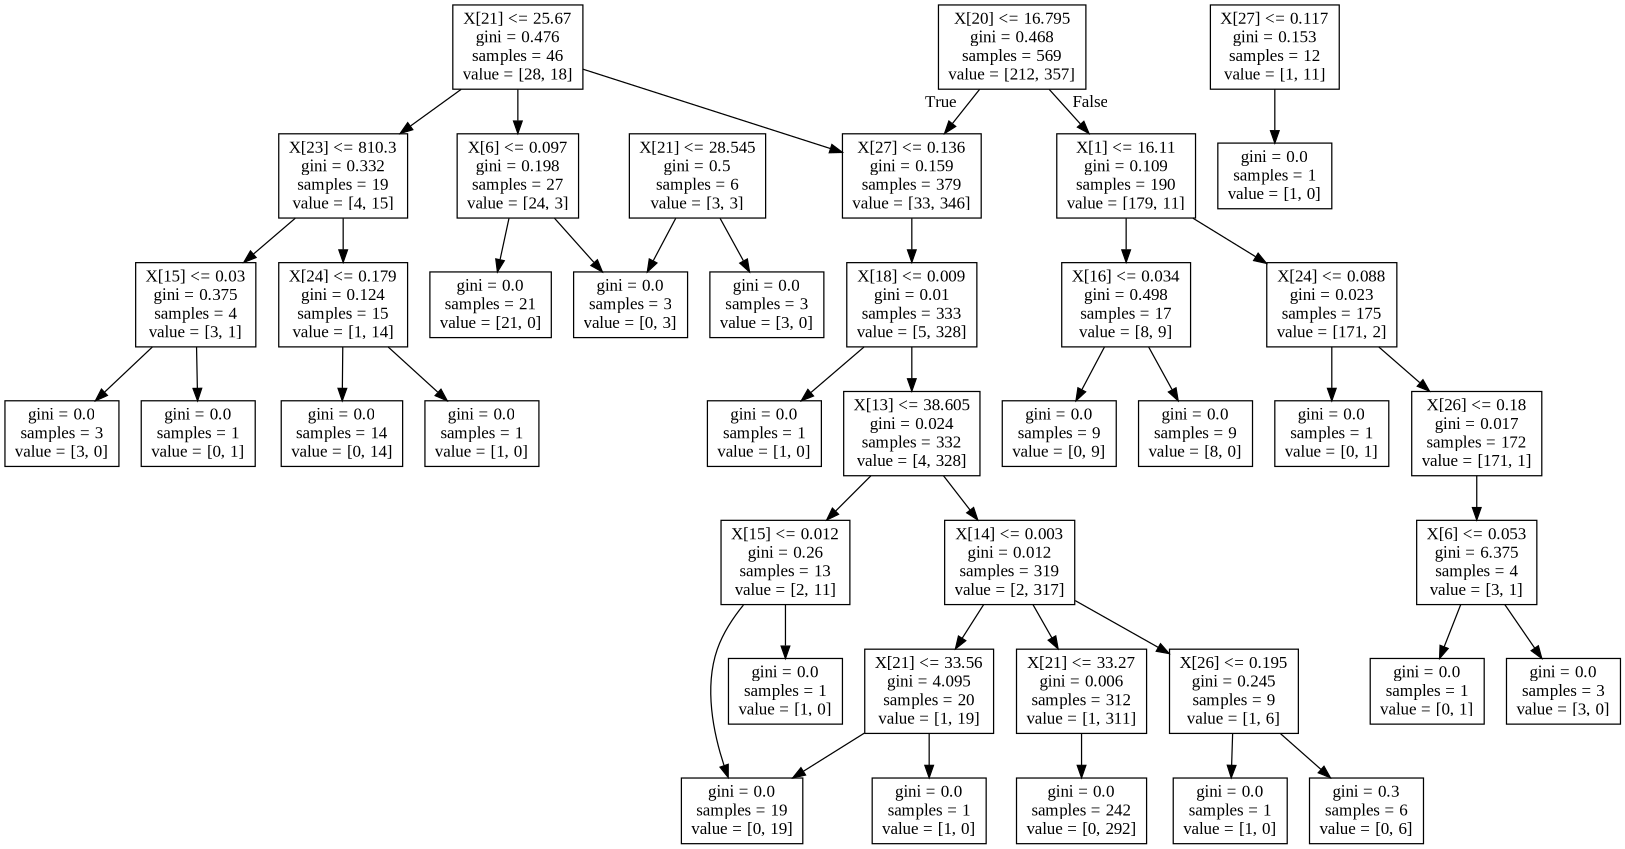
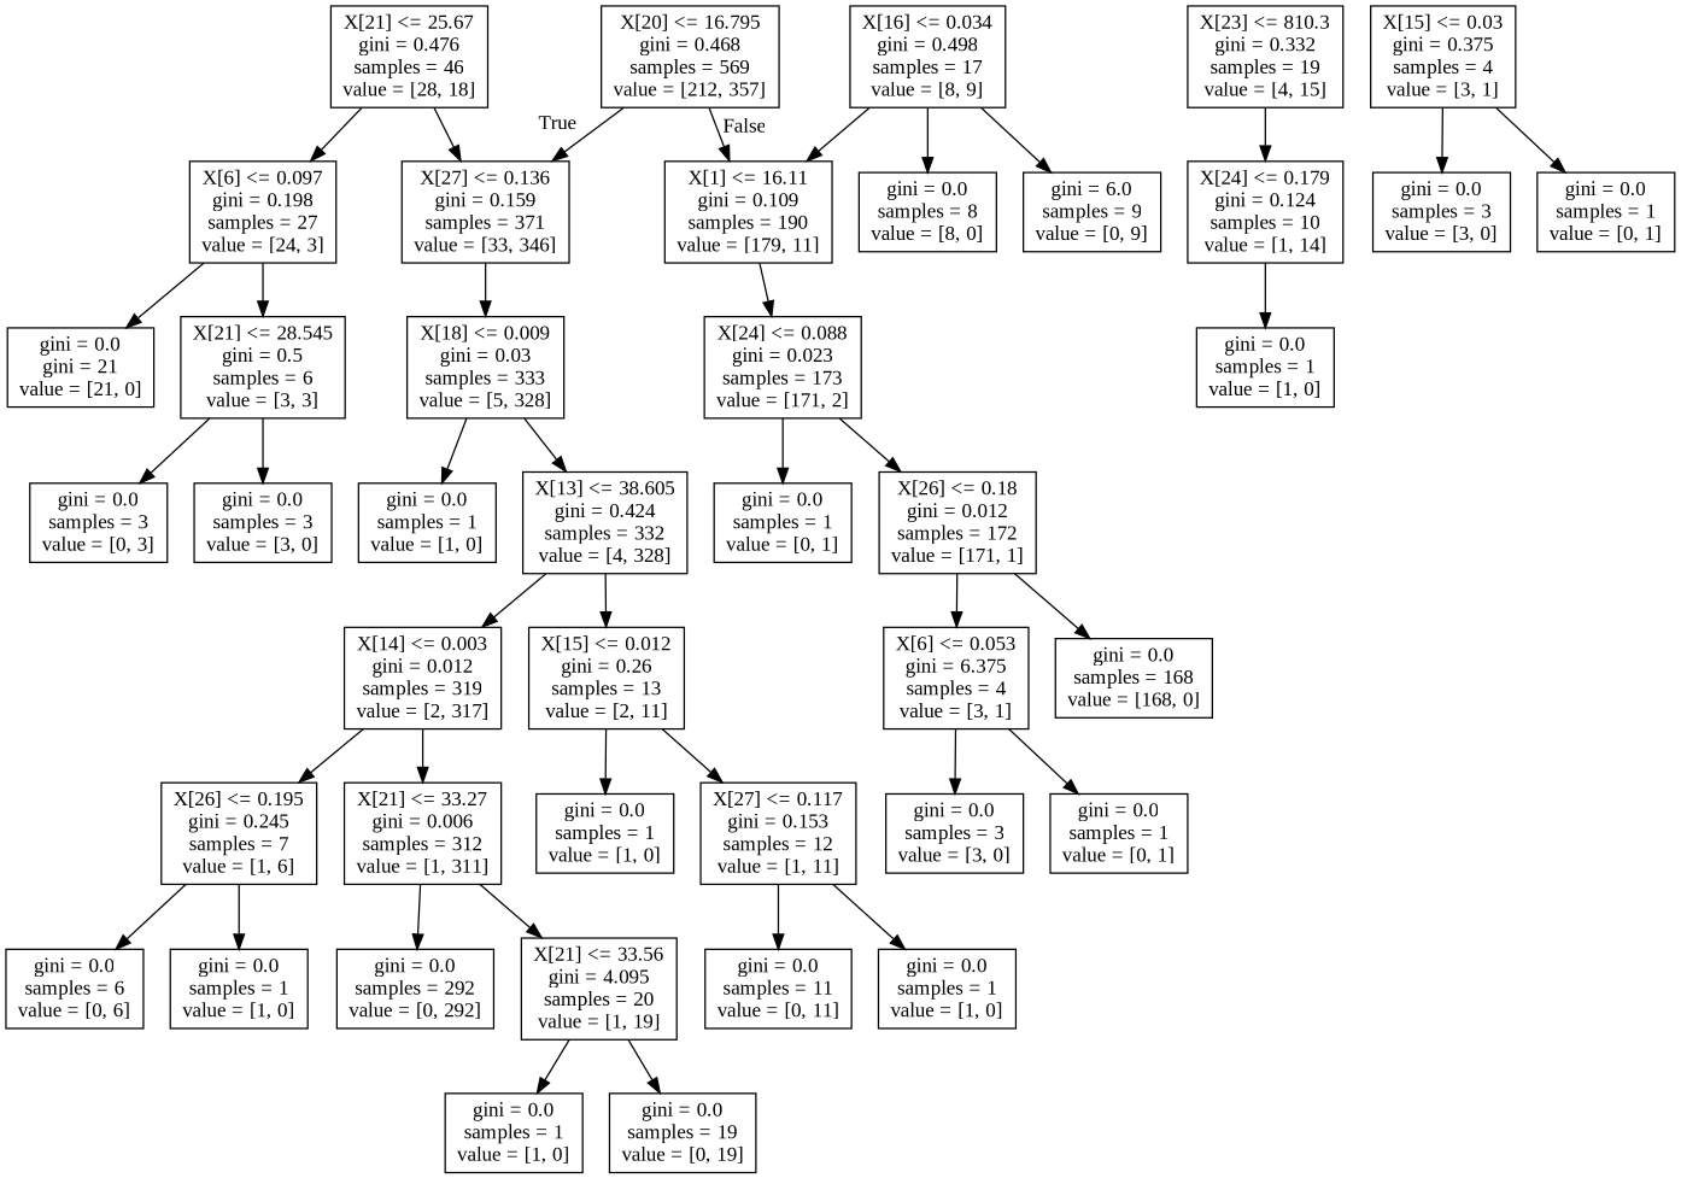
  digraph {
    fontname="Liberation Serif"
    node [fontname="Liberation Serif" shape=box]
    edge [fontname="Liberation Serif"]
    n1 [label="X[20] <= 16.795\ngini = 0.468\nsamples = 569\nvalue = [212, 357]"]
-   n2 [label="X[27] <= 0.136\ngini = 0.159\nsamples = 379\nvalue = [33, 346]"]
+   n2 [label="X[27] <= 0.136\ngini = 0.159\nsamples = 371\nvalue = [33, 346]"]
    n3 [label="X[1] <= 16.11\ngini = 0.109\nsamples = 190\nvalue = [179, 11]"]
-   n4 [label="X[18] <= 0.009\ngini = 0.01\nsamples = 333\nvalue = [5, 328]"]
+   n4 [label="X[18] <= 0.009\ngini = 0.03\nsamples = 333\nvalue = [5, 328]"]
    n5 [label="X[16] <= 0.034\ngini = 0.498\nsamples = 17\nvalue = [8, 9]"]
-   n6 [label="X[24] <= 0.088\ngini = 0.023\nsamples = 175\nvalue = [171, 2]"]
+   n6 [label="X[24] <= 0.088\ngini = 0.023\nsamples = 173\nvalue = [171, 2]"]
    n7 [label="gini = 0.0\nsamples = 1\nvalue = [1, 0]"]
-   n8 [label="X[13] <= 38.605\ngini = 0.024\nsamples = 332\nvalue = [4, 328]"]
+   n8 [label="X[13] <= 38.605\ngini = 0.424\nsamples = 332\nvalue = [4, 328]"]
    n9 [label="X[21] <= 25.67\ngini = 0.476\nsamples = 46\nvalue = [28, 18]"]
    n10 [label="X[23] <= 810.3\ngini = 0.332\nsamples = 19\nvalue = [4, 15]"]
    n11 [label="X[6] <= 0.097\ngini = 0.198\nsamples = 27\nvalue = [24, 3]"]
    n12 [label="X[14] <= 0.003\ngini = 0.012\nsamples = 319\nvalue = [2, 317]"]
    n13 [label="X[15] <= 0.012\ngini = 0.26\nsamples = 13\nvalue = [2, 11]"]
-   n14 [label="X[26] <= 0.195\ngini = 0.245\nsamples = 9\nvalue = [1, 6]"]
+   n14 [label="X[26] <= 0.195\ngini = 0.245\nsamples = 7\nvalue = [1, 6]"]
    n15 [label="X[21] <= 33.27\ngini = 0.006\nsamples = 312\nvalue = [1, 311]"]
    n16 [label="gini = 0.0\nsamples = 1\nvalue = [1, 0]"]
    n17 [label="X[27] <= 0.117\ngini = 0.153\nsamples = 12\nvalue = [1, 11]"]
-   n18 [label="gini = 0.3\nsamples = 6\nvalue = [0, 6]"]
+   n18 [label="gini = 0.0\nsamples = 6\nvalue = [0, 6]"]
    n19 [label="gini = 0.0\nsamples = 1\nvalue = [1, 0]"]
-   n20 [label="gini = 0.0\nsamples = 242\nvalue = [0, 292]"]
+   n20 [label="gini = 0.0\nsamples = 292\nvalue = [0, 292]"]
    n21 [label="X[21] <= 33.56\ngini = 4.095\nsamples = 20\nvalue = [1, 19]"]
    n22 [label="gini = 0.0\nsamples = 1\nvalue = [1, 0]"]
    n23 [label="gini = 0.0\nsamples = 19\nvalue = [0, 19]"]
+   n24 [label="gini = 0.0\nsamples = 11\nvalue = [0, 11]"]
    n25 [label="gini = 0.0\nsamples = 1\nvalue = [1, 0]"]
-   n26 [label="X[24] <= 0.179\ngini = 0.124\nsamples = 15\nvalue = [1, 14]"]
+   n26 [label="X[24] <= 0.179\ngini = 0.124\nsamples = 10\nvalue = [1, 14]"]
    n27 [label="X[15] <= 0.03\ngini = 0.375\nsamples = 4\nvalue = [3, 1]"]
    n28 [label="X[21] <= 28.545\ngini = 0.5\nsamples = 6\nvalue = [3, 3]"]
-   n29 [label="gini = 0.0\nsamples = 21\nvalue = [21, 0]"]
-   n30 [label="gini = 0.0\nsamples = 14\nvalue = [0, 14]"]
+   n29 [label="gini = 0.0\ngini = 21\nvalue = [21, 0]"]
    n31 [label="gini = 0.0\nsamples = 1\nvalue = [1, 0]"]
    n32 [label="gini = 0.0\nsamples = 3\nvalue = [3, 0]"]
    n33 [label="gini = 0.0\nsamples = 1\nvalue = [0, 1]"]
    n34 [label="gini = 0.0\nsamples = 3\nvalue = [0, 3]"]
    n35 [label="gini = 0.0\nsamples = 3\nvalue = [3, 0]"]
-   n36 [label="gini = 0.0\nsamples = 9\nvalue = [0, 9]"]
-   n37 [label="gini = 0.0\nsamples = 9\nvalue = [8, 0]"]
+   n36 [label="gini = 6.0\nsamples = 9\nvalue = [0, 9]"]
+   n37 [label="gini = 0.0\nsamples = 8\nvalue = [8, 0]"]
    n38 [label="gini = 0.0\nsamples = 1\nvalue = [0, 1]"]
-   n39 [label="X[26] <= 0.18\ngini = 0.017\nsamples = 172\nvalue = [171, 1]"]
+   n39 [label="X[26] <= 0.18\ngini = 0.012\nsamples = 172\nvalue = [171, 1]"]
    n40 [label="X[6] <= 0.053\ngini = 6.375\nsamples = 4\nvalue = [3, 1]"]
+   n41 [label="gini = 0.0\nsamples = 168\nvalue = [168, 0]"]
    n42 [label="gini = 0.0\nsamples = 3\nvalue = [3, 0]"]
    n43 [label="gini = 0.0\nsamples = 1\nvalue = [0, 1]"]
    n1 -> n2 [headlabel=True labelangle=45 labeldistance=2.5]
    n1 -> n3 [headlabel=False labelangle=-45 labeldistance=2.5]
    n2 -> n4
-   n3 -> n5
+   n5 -> n3
    n3 -> n6
    n4 -> n7
    n4 -> n8
    n5 -> n36
    n5 -> n37
    n6 -> n38
    n6 -> n39
    n8 -> n12
    n8 -> n13
    n9 -> n2
-   n9 -> n10
    n9 -> n11
    n10 -> n26
-   n10 -> n27
-   n11 -> n34
+   n11 -> n28
    n11 -> n29
    n12 -> n14
    n12 -> n15
    n13 -> n16
-   n13 -> n23
+   n13 -> n17
    n14 -> n18
    n14 -> n19
    n15 -> n20
-   n12 -> n21
+   n15 -> n21
+   n17 -> n24
    n17 -> n25
    n21 -> n22
    n21 -> n23
-   n26 -> n30
    n26 -> n31
    n27 -> n32
    n27 -> n33
    n28 -> n34
    n28 -> n35
    n39 -> n40
+   n39 -> n41
    n40 -> n42
    n40 -> n43
  }
